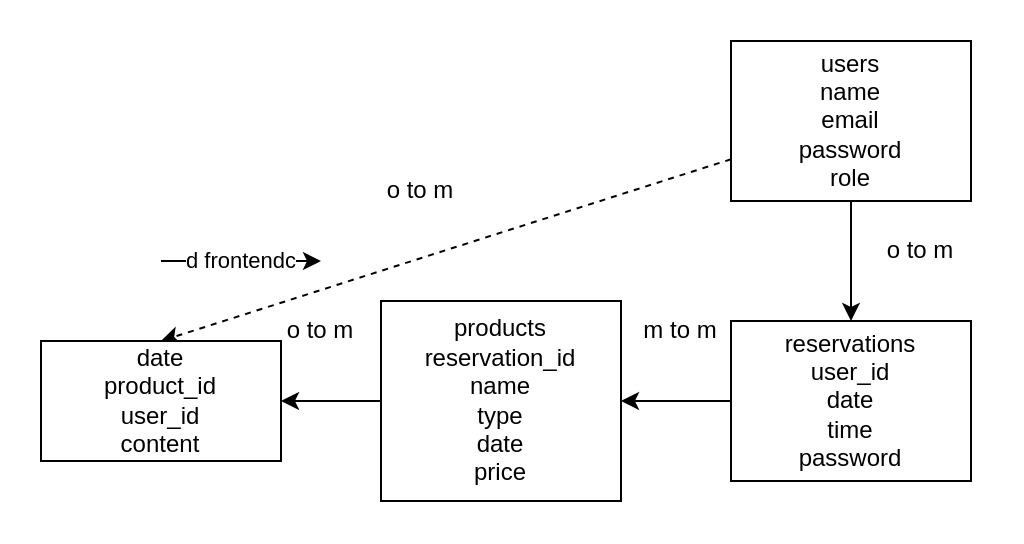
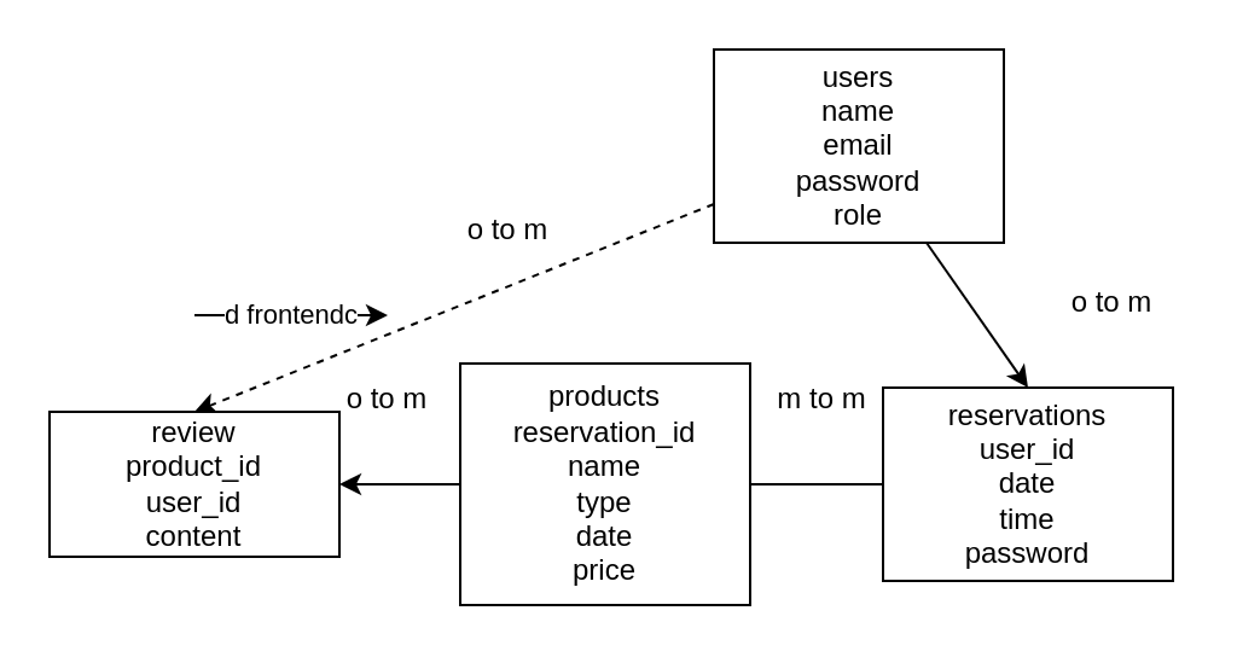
  <mxCell id="0" />
  <mxCell id="1" parent="0" />
  <mxCell id="2" style="edgeStyle=none;html=1;entryX=0.5;entryY=0;entryDx=0;entryDy=0;" parent="1" source="4" target="9" edge="1"><mxGeometry relative="1" as="geometry" /></mxCell>
  <mxCell id="3" style="edgeStyle=none;html=1;entryX=0.5;entryY=0;entryDx=0;entryDy=0;dashed=1;" parent="1" source="4" target="7" edge="1"><mxGeometry relative="1" as="geometry" /></mxCell>
- <mxCell id="4" value="users&lt;br&gt;name&lt;br&gt;email&lt;br&gt;password&lt;br&gt;role" style="whiteSpace=wrap;html=1;" parent="1" vertex="1"><mxGeometry x="365" y="20" width="120" height="80" as="geometry" /></mxCell>
+ <mxCell id="4" value="users&lt;br&gt;name&lt;br&gt;email&lt;br&gt;password&lt;br&gt;role" style="whiteSpace=wrap;html=1;" parent="1" vertex="1"><mxGeometry x="295" y="20" width="120" height="80" as="geometry" /></mxCell>
  <mxCell id="5" style="edgeStyle=none;html=1;" parent="1" source="6" target="7" edge="1"><mxGeometry relative="1" as="geometry" /></mxCell>
  <mxCell id="6" value="products&lt;br&gt;reservation_id&lt;br&gt;name&lt;br&gt;type&lt;br&gt;date&lt;br&gt;price" style="whiteSpace=wrap;html=1;" parent="1" vertex="1"><mxGeometry x="190" y="150" width="120" height="100" as="geometry" /></mxCell>
- <mxCell id="7" value="date&lt;br&gt;product_id&lt;br&gt;user_id&lt;br&gt;content" style="whiteSpace=wrap;html=1;" parent="1" vertex="1"><mxGeometry x="20" y="170" width="120" height="60" as="geometry" /></mxCell>
- <mxCell id="8" style="edgeStyle=none;html=1;" parent="1" source="9" target="6" edge="1"><mxGeometry relative="1" as="geometry" /></mxCell>
+ <mxCell id="7" value="review&lt;br&gt;product_id&lt;br&gt;user_id&lt;br&gt;content" style="whiteSpace=wrap;html=1;" parent="1" vertex="1"><mxGeometry x="20" y="170" width="120" height="60" as="geometry" /></mxCell>
+ <mxCell id="8" style="edgeStyle=none;html=1;endArrow=none;" parent="1" source="9" target="6" edge="1"><mxGeometry relative="1" as="geometry" /></mxCell>
  <mxCell id="9" value="reservations&lt;br&gt;user_id&lt;br&gt;date&lt;br&gt;time&lt;br&gt;password" style="whiteSpace=wrap;html=1;" parent="1" vertex="1"><mxGeometry x="365" y="160" width="120" height="80" as="geometry" /></mxCell>
  <mxCell id="10" value="o to m" style="text;strokeColor=none;align=center;fillColor=none;html=1;verticalAlign=middle;whiteSpace=wrap;rounded=0;" parent="1" vertex="1"><mxGeometry x="430" y="110" width="60" height="30" as="geometry" /></mxCell>
  <mxCell id="11" value="m to m" style="text;strokeColor=none;align=center;fillColor=none;html=1;verticalAlign=middle;whiteSpace=wrap;rounded=0;" parent="1" vertex="1"><mxGeometry x="310" y="150" width="60" height="30" as="geometry" /></mxCell>
  <mxCell id="12" value="o to m" style="text;strokeColor=none;align=center;fillColor=none;html=1;verticalAlign=middle;whiteSpace=wrap;rounded=0;" parent="1" vertex="1"><mxGeometry x="130" y="150" width="60" height="30" as="geometry" /></mxCell>
  <mxCell id="13" value="o to m" style="text;strokeColor=none;align=center;fillColor=none;html=1;verticalAlign=middle;whiteSpace=wrap;rounded=0;" parent="1" vertex="1"><mxGeometry x="180" y="80" width="60" height="30" as="geometry" /></mxCell>
  <mxCell id="14" value="d frontendc" style="edgeStyle=none;orthogonalLoop=1;jettySize=auto;html=1;" parent="1" edge="1"><mxGeometry width="80" relative="1" as="geometry"><mxPoint x="80" y="130" as="sourcePoint" /><mxPoint x="160" y="130" as="targetPoint" /><Array as="points" /></mxGeometry></mxCell>
